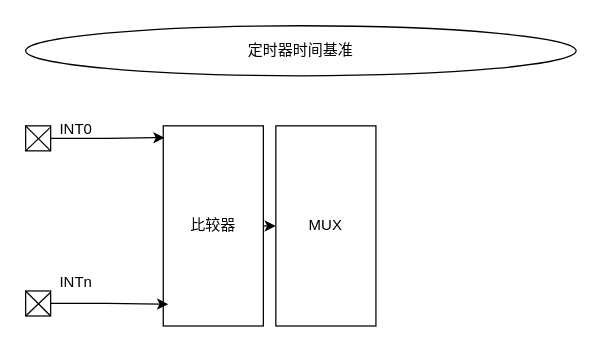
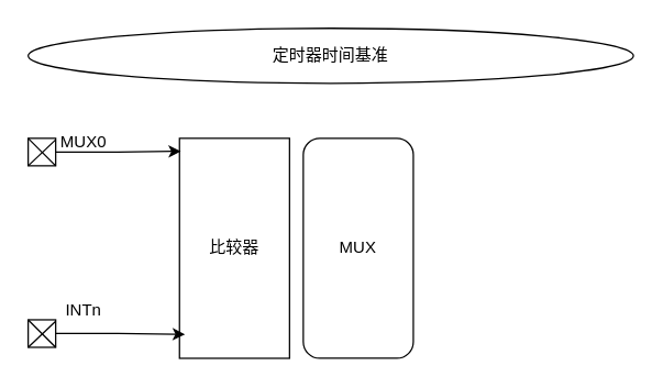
  <mxCell id="0" />
  <mxCell id="1" parent="0" />
  <mxCell id="2" value="定时器时间基准" style="ellipse;whiteSpace=wrap;html=1;" vertex="1" parent="1"><mxGeometry x="20" y="20" width="440" height="40" as="geometry" /></mxCell>
- <mxCell id="3" style="edgeStyle=orthogonalEdgeStyle;rounded=0;orthogonalLoop=1;jettySize=auto;html=1;exitX=1;exitY=0.5;exitDx=0;exitDy=0;entryX=0;entryY=0.5;entryDx=0;entryDy=0;" edge="1" parent="1" source="4" target="17"><mxGeometry relative="1" as="geometry" /></mxCell>
  <mxCell id="4" value="比较器" style="rounded=0;whiteSpace=wrap;html=1;" vertex="1" parent="1"><mxGeometry x="130" y="100" width="80" height="160" as="geometry" /></mxCell>
  <mxCell id="5" value="" style="group" vertex="1" connectable="0" parent="1"><mxGeometry x="20" y="100" width="20" height="20" as="geometry" /></mxCell>
  <mxCell id="6" value="" style="rounded=0;whiteSpace=wrap;html=1;" vertex="1" parent="5"><mxGeometry width="20" height="20" as="geometry" /></mxCell>
  <mxCell id="7" value="" style="endArrow=none;html=1;rounded=0;" edge="1" parent="5"><mxGeometry width="50" height="50" relative="1" as="geometry"><mxPoint as="sourcePoint" /><mxPoint x="20" y="20" as="targetPoint" /></mxGeometry></mxCell>
  <mxCell id="8" value="" style="endArrow=none;html=1;rounded=0;" edge="1" parent="5"><mxGeometry width="50" height="50" relative="1" as="geometry"><mxPoint y="20" as="sourcePoint" /><mxPoint x="20" y="1" as="targetPoint" /></mxGeometry></mxCell>
  <mxCell id="9" style="edgeStyle=orthogonalEdgeStyle;rounded=0;orthogonalLoop=1;jettySize=auto;html=1;exitX=1;exitY=0.5;exitDx=0;exitDy=0;entryX=0.013;entryY=0.059;entryDx=0;entryDy=0;entryPerimeter=0;" edge="1" parent="1" source="6" target="4"><mxGeometry relative="1" as="geometry" /></mxCell>
- <mxCell id="10" value="INT0" style="text;html=1;align=center;verticalAlign=middle;resizable=0;points=[];autosize=1;strokeColor=none;fillColor=none;" vertex="1" parent="1"><mxGeometry x="35" y="88" width="50" height="30" as="geometry" /></mxCell>
+ <mxCell id="10" value="MUX0" style="text;html=1;align=center;verticalAlign=middle;resizable=0;points=[];autosize=1;strokeColor=none;fillColor=none;" vertex="1" parent="1"><mxGeometry x="35" y="88" width="50" height="30" as="geometry" /></mxCell>
  <mxCell id="11" value="" style="group" vertex="1" connectable="0" parent="1"><mxGeometry x="20" y="232" width="20" height="20" as="geometry" /></mxCell>
  <mxCell id="12" value="" style="rounded=0;whiteSpace=wrap;html=1;" vertex="1" parent="11"><mxGeometry width="20" height="20" as="geometry" /></mxCell>
  <mxCell id="13" value="" style="endArrow=none;html=1;rounded=0;" edge="1" parent="11"><mxGeometry width="50" height="50" relative="1" as="geometry"><mxPoint as="sourcePoint" /><mxPoint x="20" y="20" as="targetPoint" /></mxGeometry></mxCell>
  <mxCell id="14" value="" style="endArrow=none;html=1;rounded=0;" edge="1" parent="11"><mxGeometry width="50" height="50" relative="1" as="geometry"><mxPoint y="20" as="sourcePoint" /><mxPoint x="20" y="1" as="targetPoint" /></mxGeometry></mxCell>
  <mxCell id="15" value="INTn" style="text;html=1;align=center;verticalAlign=middle;resizable=0;points=[];autosize=1;strokeColor=none;fillColor=none;" vertex="1" parent="1"><mxGeometry x="35" y="210" width="50" height="30" as="geometry" /></mxCell>
  <mxCell id="16" style="edgeStyle=orthogonalEdgeStyle;rounded=0;orthogonalLoop=1;jettySize=auto;html=1;exitX=1;exitY=0.5;exitDx=0;exitDy=0;entryX=0.05;entryY=0.891;entryDx=0;entryDy=0;entryPerimeter=0;" edge="1" parent="1" source="12" target="4"><mxGeometry relative="1" as="geometry" /></mxCell>
- <mxCell id="17" value="MUX" style="rounded=0;whiteSpace=wrap;html=1;" vertex="1" parent="1"><mxGeometry x="220" y="100" width="80" height="160" as="geometry" /></mxCell>
+ <mxCell id="17" value="MUX" style="whiteSpace=wrap;html=1;rounded=1;" vertex="1" parent="1"><mxGeometry x="220" y="100" width="80" height="160" as="geometry" /></mxCell>
